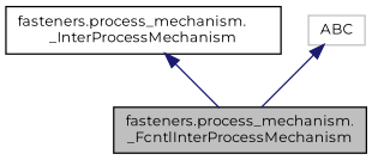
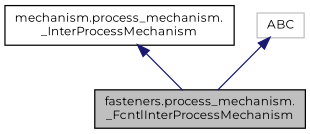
  digraph {
    fontname=Montserrat
    node [color=black fillcolor=white fontname=Montserrat fontsize=10 shape=record style=filled]
    edge [color=midnightblue dir=back fontname=Montserrat fontsize=10 labelfontname=Helvetica labelfontsize=10 style=solid]
    n1 [fillcolor=grey75 fontcolor=black height=0.2 label="fasteners.process_mechanism.\l_FcntlInterProcessMechanism" width=0.4]
-   n2 [height=0.2 label="fasteners.process_mechanism.\l_InterProcessMechanism" width=0.4]
+   n2 [height=0.2 label="mechanism.process_mechanism.\l_InterProcessMechanism" width=0.4]
    n3 [color=grey75 height=0.2 label=ABC width=0.4]
    n2 -> n1
    n3 -> n1
  }
